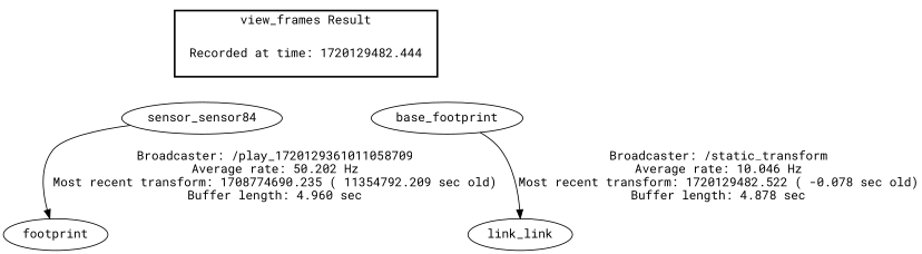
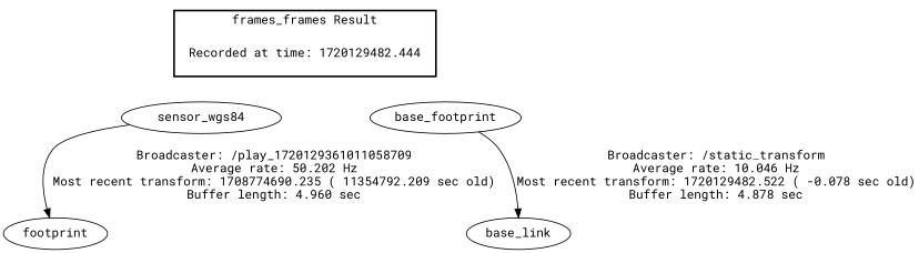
  digraph {
    fontname="Roboto Mono"
    node [fontname="Roboto Mono"]
    edge [fontname="Roboto Mono"]
    "Recorded at time: 1720129482.444" [shape=plaintext]
-   sensor_wgs84 [label=sensor_sensor84]
+   sensor_wgs84
    base_footprint
    n4 [label=footprint]
-   base_link [label=link_link]
+   base_link
    subgraph cluster_1 {
      color=black
-     label="view_frames Result"
+     label="frames_frames Result"
      style=bold
      "Recorded at time: 1720129482.444"
    }
    "Recorded at time: 1720129482.444" -> sensor_wgs84 [style=invis]
    "Recorded at time: 1720129482.444" -> base_footprint [style=invis]
    sensor_wgs84 -> n4 [label="Broadcaster: /play_1720129361011058709\nAverage rate: 50.202 Hz\nMost recent transform: 1708774690.235 ( 11354792.209 sec old)\nBuffer length: 4.960 sec\n"]
    base_footprint -> base_link [label="Broadcaster: /static_transform\nAverage rate: 10.046 Hz\nMost recent transform: 1720129482.522 ( -0.078 sec old)\nBuffer length: 4.878 sec\n"]
  }
